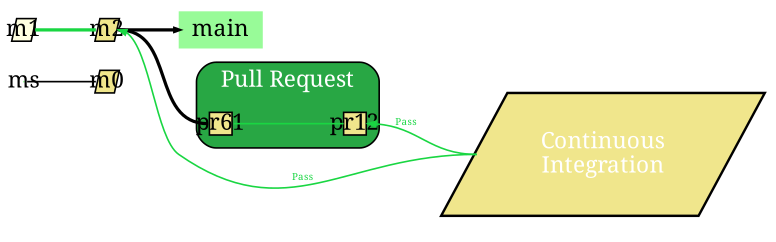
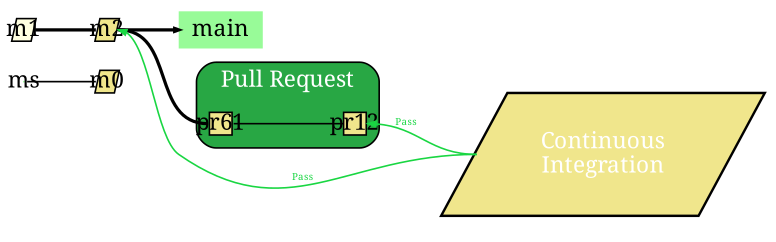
  strict digraph {
    fontname="Noto Serif"
    forcelabels=false
    newrank=false
    rankdir=LR
    node [color=black fillcolor=khaki fixedsize=true fontcolor=black fontname="Noto Serif" group=main shape=parallelogram style=filled]
    edge [arrowhead=none color=black fontname="Noto Serif" headport=w style=bold tailport=e]
    ms [fillcolor=palegreen height=0 penwidth=0 shape=box width=0]
    n2 [fillcolor=palegreen fixedsize=false height=0.2 label=main shape=none width=0.2]
    m0 [height=0.2 width=0.2]
    m1 [fillcolor=lightyellow height=0.2 width=0.2]
    m2 [height=0.2 width=0.2]
    n6 [group=pr height=0.2 label=pr61 shape=box width=0.2]
    pr12 [group=pr height=0.2 shape=box width=0.2]
    n8 [fixedsize=false fontcolor=white height=0.2 label="Continuous\nIntegration" penwidth=1.5 width=0.2 group=""]
    subgraph sub_1 {
      rank=min
      ms
    }
    subgraph sub_2 {
      rank=sink
      n2
    }
    subgraph sub_3 {
      ms
      n2
      m0
      m1
      m2
    }
    subgraph sub_4 {
      subgraph cluster_5 {
        fillcolor="#28A744"
        fontcolor=white
        label="Pull Request"
        style="rounded,filled"
        pr12
        subgraph sub_6 {
          fillcolor="#28A744"
          fontcolor=white
          label="Pull Request"
          rank=same
          style="rounded,filled"
          n6
        }
      }
    }
    subgraph sub_7 {
      m2
      pr12
      n8
    }
    ms -> m0 [style=solid]
-   m1 -> m2 [color="#19d642"]
+   m1 -> m2
    m2 -> n2 [arrowhead=normal arrowsize=0.25]
    m2 -> n6
    m2 -> n8 [arrowsize=0.5 arrowtail=normal color="#19d642" dir=both fontcolor="#19d642" fontsize="6pt" label=Pass penwidth=1]
-   n6 -> pr12 [color="#19d642" style=solid]
+   n6 -> pr12 [style=solid]
    pr12 -> n8 [arrowsize=0.5 arrowtail=normal color="#19d642" dir=both fontcolor="#19d642" fontsize="6pt" label=Pass penwidth=1]
  }
